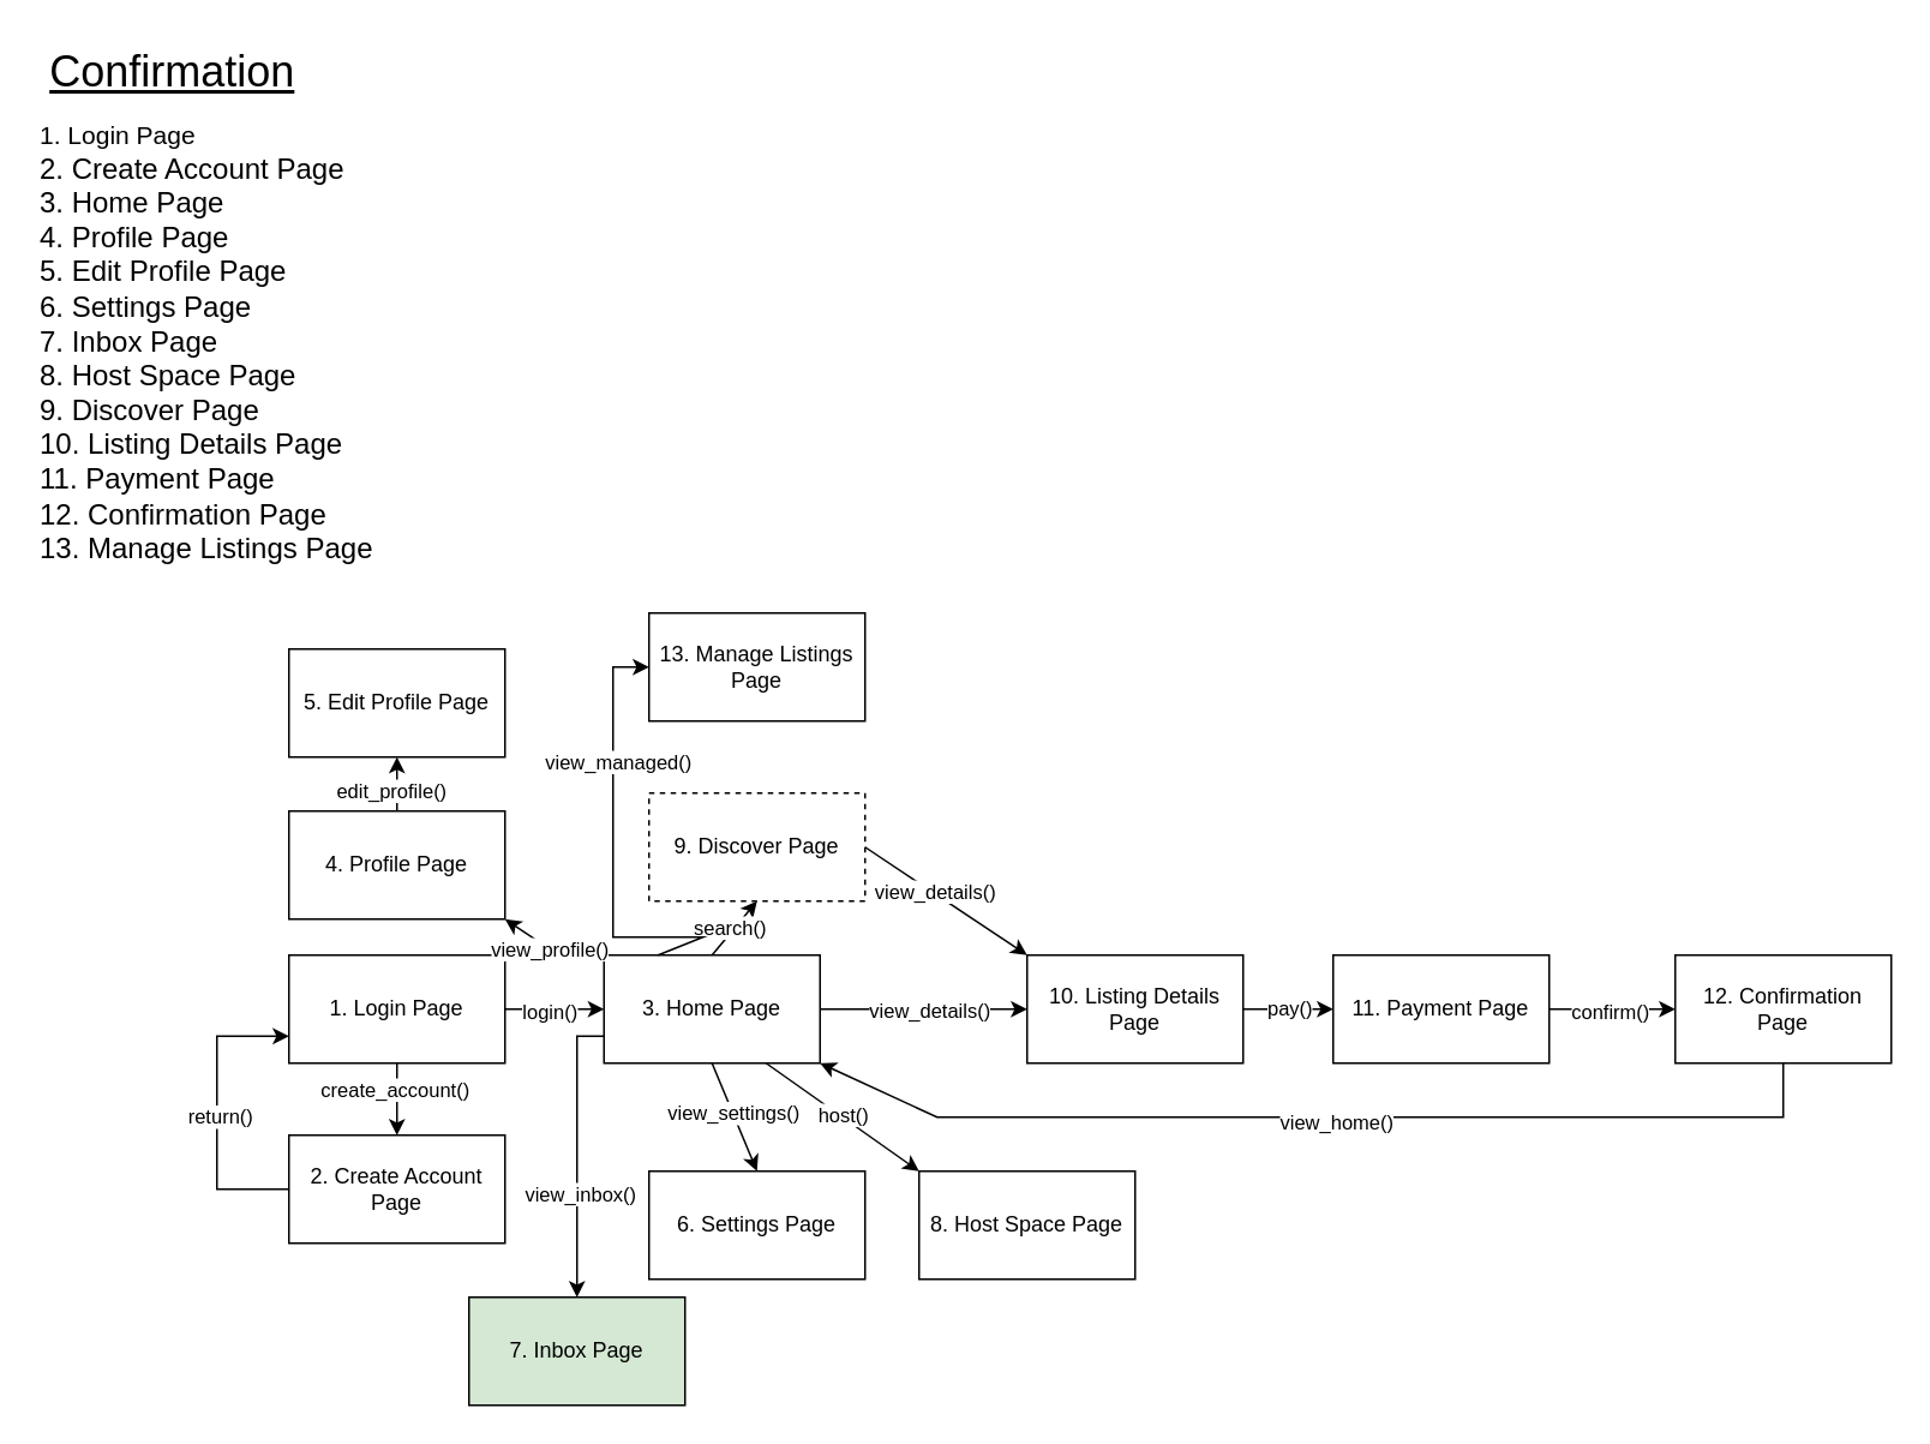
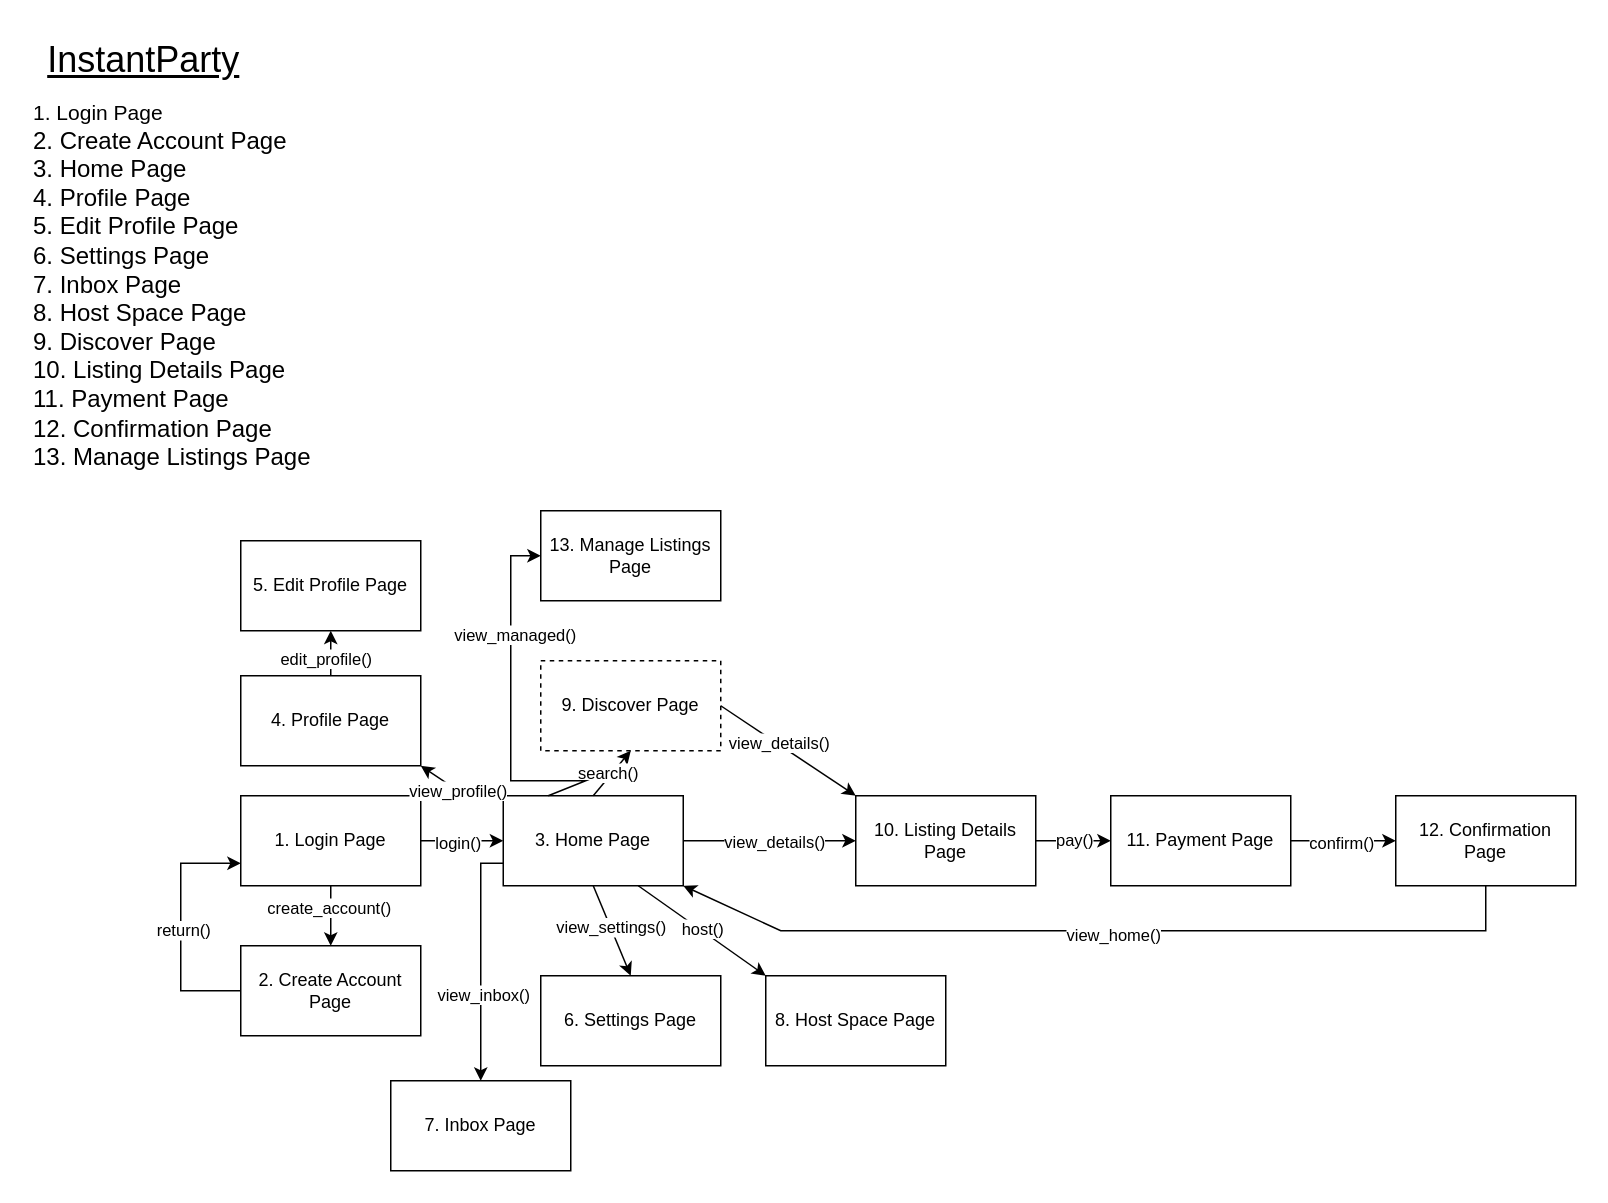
  <mxCell id="0" />
  <mxCell id="1" parent="0" />
  <mxCell id="2" value="1. Login Page" style="rounded=0;whiteSpace=wrap;html=1;" parent="1" vertex="1"><mxGeometry x="160" y="530" width="120" height="60" as="geometry" /></mxCell>
  <mxCell id="3" value="3. Home Page" style="rounded=0;whiteSpace=wrap;html=1;" parent="1" vertex="1"><mxGeometry x="335" y="530" width="120" height="60" as="geometry" /></mxCell>
  <mxCell id="4" value="" style="endArrow=classic;html=1;rounded=0;exitX=1;exitY=0.5;exitDx=0;exitDy=0;entryX=0;entryY=0.5;entryDx=0;entryDy=0;" parent="1" source="2" target="3" edge="1"><mxGeometry width="50" height="50" relative="1" as="geometry"><mxPoint x="400" y="510" as="sourcePoint" /><mxPoint x="450" y="460" as="targetPoint" /></mxGeometry></mxCell>
  <mxCell id="5" value="login()" style="edgeLabel;html=1;align=center;verticalAlign=middle;resizable=0;points=[];" parent="4" vertex="1" connectable="0"><mxGeometry x="-0.125" y="-1" relative="1" as="geometry"><mxPoint as="offset" /></mxGeometry></mxCell>
  <mxCell id="6" value="6. Settings Page" style="rounded=0;whiteSpace=wrap;html=1;" parent="1" vertex="1"><mxGeometry x="360" y="650" width="120" height="60" as="geometry" /></mxCell>
  <mxCell id="7" value="" style="endArrow=classic;html=1;rounded=0;exitX=0.5;exitY=1;exitDx=0;exitDy=0;entryX=0.5;entryY=0;entryDx=0;entryDy=0;" parent="1" source="3" target="6" edge="1"><mxGeometry width="50" height="50" relative="1" as="geometry"><mxPoint x="400" y="610" as="sourcePoint" /><mxPoint x="450" y="560" as="targetPoint" /></mxGeometry></mxCell>
  <mxCell id="8" value="view_settings()" style="edgeLabel;html=1;align=center;verticalAlign=middle;resizable=0;points=[];" parent="7" vertex="1" connectable="0"><mxGeometry x="-0.067" relative="1" as="geometry"><mxPoint as="offset" /></mxGeometry></mxCell>
  <mxCell id="9" value="9. Discover Page" style="rounded=0;whiteSpace=wrap;html=1;dashed=1;" parent="1" vertex="1"><mxGeometry x="360" y="440" width="120" height="60" as="geometry" /></mxCell>
  <mxCell id="10" value="10. Listing Details Page" style="rounded=0;whiteSpace=wrap;html=1;" parent="1" vertex="1"><mxGeometry x="570" y="530" width="120" height="60" as="geometry" /></mxCell>
  <mxCell id="11" value="" style="endArrow=classic;html=1;rounded=0;exitX=1;exitY=0.5;exitDx=0;exitDy=0;entryX=0;entryY=0.5;entryDx=0;entryDy=0;" parent="1" source="3" target="10" edge="1"><mxGeometry width="50" height="50" relative="1" as="geometry"><mxPoint x="400" y="610" as="sourcePoint" /><mxPoint x="450" y="560" as="targetPoint" /></mxGeometry></mxCell>
  <mxCell id="12" value="view_details()" style="edgeLabel;html=1;align=center;verticalAlign=middle;resizable=0;points=[];" parent="11" vertex="1" connectable="0"><mxGeometry x="0.05" relative="1" as="geometry"><mxPoint as="offset" /></mxGeometry></mxCell>
  <mxCell id="13" value="" style="endArrow=classic;html=1;rounded=0;exitX=0.5;exitY=0;exitDx=0;exitDy=0;entryX=0.5;entryY=1;entryDx=0;entryDy=0;" parent="1" source="3" target="9" edge="1"><mxGeometry width="50" height="50" relative="1" as="geometry"><mxPoint x="400" y="610" as="sourcePoint" /><mxPoint x="450" y="560" as="targetPoint" /></mxGeometry></mxCell>
  <mxCell id="14" value="search()" style="edgeLabel;html=1;align=center;verticalAlign=middle;resizable=0;points=[];" parent="13" vertex="1" connectable="0"><mxGeometry x="-0.1" y="2" relative="1" as="geometry"><mxPoint as="offset" /></mxGeometry></mxCell>
  <mxCell id="15" value="" style="endArrow=classic;html=1;rounded=0;exitX=1;exitY=0.5;exitDx=0;exitDy=0;entryX=0;entryY=0;entryDx=0;entryDy=0;" parent="1" source="9" target="10" edge="1"><mxGeometry width="50" height="50" relative="1" as="geometry"><mxPoint x="400" y="610" as="sourcePoint" /><mxPoint x="450" y="560" as="targetPoint" /></mxGeometry></mxCell>
  <mxCell id="16" value="view_details()" style="edgeLabel;html=1;align=center;verticalAlign=middle;resizable=0;points=[];" parent="15" vertex="1" connectable="0"><mxGeometry x="-0.157" y="1" relative="1" as="geometry"><mxPoint as="offset" /></mxGeometry></mxCell>
  <mxCell id="17" value="11. Payment Page" style="rounded=0;whiteSpace=wrap;html=1;" parent="1" vertex="1"><mxGeometry x="740" y="530" width="120" height="60" as="geometry" /></mxCell>
  <mxCell id="18" value="" style="endArrow=classic;html=1;rounded=0;exitX=1;exitY=0.5;exitDx=0;exitDy=0;entryX=0;entryY=0.5;entryDx=0;entryDy=0;" parent="1" source="10" target="17" edge="1"><mxGeometry width="50" height="50" relative="1" as="geometry"><mxPoint x="400" y="610" as="sourcePoint" /><mxPoint x="450" y="560" as="targetPoint" /></mxGeometry></mxCell>
  <mxCell id="19" value="pay()" style="edgeLabel;html=1;align=center;verticalAlign=middle;resizable=0;points=[];" parent="18" vertex="1" connectable="0"><mxGeometry y="1" relative="1" as="geometry"><mxPoint as="offset" /></mxGeometry></mxCell>
  <mxCell id="20" value="" style="endArrow=classic;html=1;rounded=0;exitX=1;exitY=0.5;exitDx=0;exitDy=0;" parent="1" source="17" target="22" edge="1"><mxGeometry width="50" height="50" relative="1" as="geometry"><mxPoint x="400" y="610" as="sourcePoint" /><mxPoint x="1000" y="560" as="targetPoint" /></mxGeometry></mxCell>
  <mxCell id="21" value="confirm()" style="edgeLabel;html=1;align=center;verticalAlign=middle;resizable=0;points=[];" parent="20" vertex="1" connectable="0"><mxGeometry x="-0.05" y="-1" relative="1" as="geometry"><mxPoint as="offset" /></mxGeometry></mxCell>
  <mxCell id="22" value="12. Confirmation Page" style="rounded=0;whiteSpace=wrap;html=1;" parent="1" vertex="1"><mxGeometry x="930" y="530" width="120" height="60" as="geometry" /></mxCell>
  <mxCell id="23" value="" style="endArrow=classic;html=1;rounded=0;exitX=0.5;exitY=1;exitDx=0;exitDy=0;entryX=1;entryY=1;entryDx=0;entryDy=0;" parent="1" source="22" target="3" edge="1"><mxGeometry width="50" height="50" relative="1" as="geometry"><mxPoint x="450" y="610" as="sourcePoint" /><mxPoint x="500" y="560" as="targetPoint" /><Array as="points"><mxPoint x="990" y="620" /><mxPoint x="520" y="620" /></Array></mxGeometry></mxCell>
  <mxCell id="24" value="view_home()" style="edgeLabel;html=1;align=center;verticalAlign=middle;resizable=0;points=[];" parent="23" vertex="1" connectable="0"><mxGeometry x="-0.025" y="2" relative="1" as="geometry"><mxPoint as="offset" /></mxGeometry></mxCell>
  <mxCell id="25" value="view_profile()" style="endArrow=classic;html=1;rounded=0;exitX=0;exitY=0;exitDx=0;exitDy=0;entryX=1;entryY=1;entryDx=0;entryDy=0;" parent="1" source="3" target="26" edge="1"><mxGeometry width="50" height="50" relative="1" as="geometry"><mxPoint x="450" y="610" as="sourcePoint" /><mxPoint x="280" y="480" as="targetPoint" /><Array as="points"><mxPoint x="310" y="530" /></Array></mxGeometry></mxCell>
  <mxCell id="26" value="4. Profile Page" style="rounded=0;whiteSpace=wrap;html=1;" parent="1" vertex="1"><mxGeometry x="160" y="450" width="120" height="60" as="geometry" /></mxCell>
  <mxCell id="27" value="" style="endArrow=classic;html=1;rounded=0;exitX=0.5;exitY=0;exitDx=0;exitDy=0;entryX=0.5;entryY=1;entryDx=0;entryDy=0;" parent="1" source="26" target="29" edge="1"><mxGeometry width="50" height="50" relative="1" as="geometry"><mxPoint x="450" y="610" as="sourcePoint" /><mxPoint x="220" y="360" as="targetPoint" /></mxGeometry></mxCell>
  <mxCell id="28" value="edit_profile()" style="edgeLabel;html=1;align=center;verticalAlign=middle;resizable=0;points=[];" parent="27" vertex="1" connectable="0"><mxGeometry x="-0.167" y="4" relative="1" as="geometry"><mxPoint as="offset" /></mxGeometry></mxCell>
  <mxCell id="29" value="5. Edit Profile Page" style="rounded=0;whiteSpace=wrap;html=1;" parent="1" vertex="1"><mxGeometry x="160" y="360" width="120" height="60" as="geometry" /></mxCell>
  <mxCell id="30" value="" style="endArrow=classic;html=1;rounded=0;exitX=0.5;exitY=1;exitDx=0;exitDy=0;entryX=0.5;entryY=0;entryDx=0;entryDy=0;" parent="1" source="2" target="32" edge="1"><mxGeometry width="50" height="50" relative="1" as="geometry"><mxPoint x="450" y="610" as="sourcePoint" /><mxPoint x="220" y="650" as="targetPoint" /></mxGeometry></mxCell>
  <mxCell id="31" value="create_account()" style="edgeLabel;html=1;align=center;verticalAlign=middle;resizable=0;points=[];" parent="30" vertex="1" connectable="0"><mxGeometry x="-0.3" y="-2" relative="1" as="geometry"><mxPoint as="offset" /></mxGeometry></mxCell>
  <mxCell id="32" value="2. Create Account Page" style="rounded=0;whiteSpace=wrap;html=1;" parent="1" vertex="1"><mxGeometry x="160" y="630" width="120" height="60" as="geometry" /></mxCell>
  <mxCell id="33" value="" style="endArrow=classic;html=1;rounded=0;exitX=0;exitY=0.5;exitDx=0;exitDy=0;entryX=0;entryY=0.75;entryDx=0;entryDy=0;" parent="1" source="32" target="2" edge="1"><mxGeometry width="50" height="50" relative="1" as="geometry"><mxPoint x="450" y="610" as="sourcePoint" /><mxPoint x="500" y="560" as="targetPoint" /><Array as="points"><mxPoint x="120" y="660" /><mxPoint x="120" y="575" /></Array></mxGeometry></mxCell>
  <mxCell id="34" value="return()" style="edgeLabel;html=1;align=center;verticalAlign=middle;resizable=0;points=[];" parent="33" vertex="1" connectable="0"><mxGeometry x="-0.016" y="-1" relative="1" as="geometry"><mxPoint as="offset" /></mxGeometry></mxCell>
  <mxCell id="35" value="" style="endArrow=classic;html=1;rounded=0;exitX=0;exitY=0.75;exitDx=0;exitDy=0;" parent="1" source="3" target="37" edge="1"><mxGeometry width="50" height="50" relative="1" as="geometry"><mxPoint x="450" y="610" as="sourcePoint" /><mxPoint x="320" y="720" as="targetPoint" /><Array as="points"><mxPoint x="320" y="575" /></Array></mxGeometry></mxCell>
  <mxCell id="36" value="view_inbox()" style="edgeLabel;html=1;align=center;verticalAlign=middle;resizable=0;points=[];" parent="35" vertex="1" connectable="0"><mxGeometry x="0.276" y="1" relative="1" as="geometry"><mxPoint as="offset" /></mxGeometry></mxCell>
- <mxCell id="37" value="7. Inbox Page" style="rounded=0;whiteSpace=wrap;html=1;fillColor=#d5e8d4;" parent="1" vertex="1"><mxGeometry x="260" y="720" width="120" height="60" as="geometry" /></mxCell>
+ <mxCell id="37" value="7. Inbox Page" style="rounded=0;whiteSpace=wrap;html=1;" parent="1" vertex="1"><mxGeometry x="260" y="720" width="120" height="60" as="geometry" /></mxCell>
  <mxCell id="38" value="" style="endArrow=classic;html=1;rounded=0;exitX=0.75;exitY=1;exitDx=0;exitDy=0;entryX=0;entryY=0;entryDx=0;entryDy=0;" parent="1" source="3" target="40" edge="1"><mxGeometry width="50" height="50" relative="1" as="geometry"><mxPoint x="450" y="610" as="sourcePoint" /><mxPoint x="510" y="650" as="targetPoint" /></mxGeometry></mxCell>
  <mxCell id="39" value="host()" style="edgeLabel;html=1;align=center;verticalAlign=middle;resizable=0;points=[];" parent="38" vertex="1" connectable="0"><mxGeometry x="-0.017" y="1" relative="1" as="geometry"><mxPoint as="offset" /></mxGeometry></mxCell>
  <mxCell id="40" value="8. Host Space Page" style="rounded=0;whiteSpace=wrap;html=1;" parent="1" vertex="1"><mxGeometry x="510" y="650" width="120" height="60" as="geometry" /></mxCell>
- <mxCell id="41" value="&lt;font style=&quot;font-size: 24px;&quot;&gt;&lt;u&gt;Confirmation&lt;/u&gt;&lt;/font&gt;" style="text;html=1;align=center;verticalAlign=middle;resizable=0;points=[];autosize=1;strokeColor=none;fillColor=none;" parent="1" vertex="1"><mxGeometry width="150" height="40" as="geometry" x="20" y="20" /></mxCell>
+ <mxCell id="41" value="&lt;font style=&quot;font-size: 24px;&quot;&gt;&lt;u&gt;InstantParty&lt;/u&gt;&lt;/font&gt;" style="text;html=1;align=center;verticalAlign=middle;resizable=0;points=[];autosize=1;strokeColor=none;fillColor=none;" parent="1" vertex="1"><mxGeometry width="150" height="40" as="geometry" x="20" y="20" /></mxCell>
  <mxCell id="42" value="&lt;font style=&quot;font-size: 14px;&quot;&gt;1. Login Page&lt;/font&gt;&lt;div&gt;&lt;font size=&quot;3&quot; style=&quot;&quot;&gt;2. Create Account Page&lt;/font&gt;&lt;/div&gt;&lt;div&gt;&lt;font size=&quot;3&quot;&gt;3. Home Page&lt;/font&gt;&lt;/div&gt;&lt;div&gt;&lt;font size=&quot;3&quot;&gt;4. Profile Page&lt;/font&gt;&lt;/div&gt;&lt;div&gt;&lt;font size=&quot;3&quot;&gt;5. Edit Profile Page&lt;/font&gt;&lt;/div&gt;&lt;div&gt;&lt;font size=&quot;3&quot;&gt;6. Settings Page&lt;/font&gt;&lt;/div&gt;&lt;div&gt;&lt;font size=&quot;3&quot;&gt;7. Inbox Page&lt;/font&gt;&lt;/div&gt;&lt;div&gt;&lt;font size=&quot;3&quot;&gt;8. Host Space Page&lt;/font&gt;&lt;/div&gt;&lt;div&gt;&lt;font size=&quot;3&quot;&gt;9. Discover Page&lt;/font&gt;&lt;/div&gt;&lt;div&gt;&lt;font size=&quot;3&quot;&gt;10. Listing Details Page&lt;/font&gt;&lt;/div&gt;&lt;div&gt;&lt;font size=&quot;3&quot;&gt;11. Payment Page&lt;/font&gt;&lt;/div&gt;&lt;div&gt;&lt;font size=&quot;3&quot;&gt;12. Confirmation Page&lt;/font&gt;&lt;/div&gt;&lt;div&gt;&lt;font size=&quot;3&quot;&gt;13. Manage Listings Page&lt;/font&gt;&lt;/div&gt;" style="text;html=1;align=left;verticalAlign=middle;resizable=0;points=[];autosize=1;strokeColor=none;fillColor=none;" parent="1" vertex="1"><mxGeometry y="60" width="210" height="260" as="geometry" x="20" /></mxCell>
  <mxCell id="43" value="13. Manage Listings Page" style="rounded=0;whiteSpace=wrap;html=1;" vertex="1" parent="1"><mxGeometry x="360" y="340" width="120" height="60" as="geometry" /></mxCell>
  <mxCell id="44" value="" style="endArrow=classic;html=1;rounded=0;exitX=0.25;exitY=0;exitDx=0;exitDy=0;entryX=0;entryY=0.5;entryDx=0;entryDy=0;" edge="1" parent="1" source="3" target="43"><mxGeometry width="50" height="50" relative="1" as="geometry"><mxPoint x="640" y="590" as="sourcePoint" /><mxPoint x="690" y="540" as="targetPoint" /><Array as="points"><mxPoint x="390" y="520" /><mxPoint x="340" y="520" /><mxPoint x="340" y="370" /></Array></mxGeometry></mxCell>
  <mxCell id="45" value="view_managed()" style="edgeLabel;html=1;align=center;verticalAlign=middle;resizable=0;points=[];" vertex="1" connectable="0" parent="44"><mxGeometry x="0.409" y="-2" relative="1" as="geometry"><mxPoint as="offset" /></mxGeometry></mxCell>
